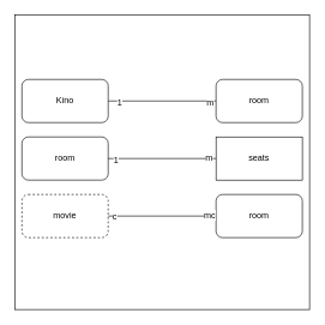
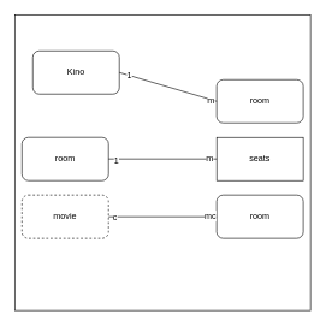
  <mxCell id="0" />
  <mxCell id="1" parent="0" />
  <mxCell id="2" value="" style="whiteSpace=wrap;html=1;aspect=fixed;" vertex="1" parent="1"><mxGeometry x="20" y="20" width="410" height="410" as="geometry" /></mxCell>
- <mxCell id="3" value="Kino" style="rounded=1;whiteSpace=wrap;html=1;" vertex="1" parent="1"><mxGeometry x="30" y="110" width="120" height="60" as="geometry" /></mxCell>
+ <mxCell id="3" value="Kino" style="rounded=1;whiteSpace=wrap;html=1;" vertex="1" parent="1"><mxGeometry x="45" y="70" width="120" height="60" as="geometry" /></mxCell>
  <mxCell id="4" value="room" style="rounded=1;whiteSpace=wrap;html=1;" vertex="1" parent="1"><mxGeometry x="300" y="110" width="120" height="60" as="geometry" /></mxCell>
  <mxCell id="5" value="" style="endArrow=none;html=1;exitX=1;exitY=0.5;exitDx=0;exitDy=0;entryX=0;entryY=0.5;entryDx=0;entryDy=0;" edge="1" parent="1" source="3" target="4"><mxGeometry width="50" height="50" relative="1" as="geometry"><mxPoint x="180" y="170" as="sourcePoint" /><mxPoint x="230" y="120" as="targetPoint" /><Array as="points" /></mxGeometry></mxCell>
  <mxCell id="6" value="1" style="text;html=1;resizable=0;points=[];align=center;verticalAlign=middle;labelBackgroundColor=#ffffff;" vertex="1" connectable="0" parent="5"><mxGeometry x="-0.796" y="-1" relative="1" as="geometry"><mxPoint as="offset" /></mxGeometry></mxCell>
  <mxCell id="7" value="m" style="text;html=1;resizable=0;points=[];align=center;verticalAlign=middle;labelBackgroundColor=#ffffff;" vertex="1" connectable="0" parent="5"><mxGeometry x="0.882" y="-1" relative="1" as="geometry"><mxPoint as="offset" /></mxGeometry></mxCell>
  <mxCell id="8" value="room" style="rounded=1;whiteSpace=wrap;html=1;" vertex="1" parent="1"><mxGeometry x="30" y="190" width="120" height="60" as="geometry" /></mxCell>
  <mxCell id="9" value="seats" style="whiteSpace=wrap;html=1;rounded=0;" vertex="1" parent="1"><mxGeometry x="300" y="190" width="120" height="60" as="geometry" /></mxCell>
  <mxCell id="10" value="" style="endArrow=none;html=1;exitX=0;exitY=0.5;exitDx=0;exitDy=0;entryX=1;entryY=0.5;entryDx=0;entryDy=0;" edge="1" parent="1" source="9" target="8"><mxGeometry width="50" height="50" relative="1" as="geometry"><mxPoint x="200" y="260" as="sourcePoint" /><mxPoint x="250" y="210" as="targetPoint" /></mxGeometry></mxCell>
  <mxCell id="11" value="1" style="text;html=1;resizable=0;points=[];align=center;verticalAlign=middle;labelBackgroundColor=#ffffff;" vertex="1" connectable="0" parent="10"><mxGeometry x="0.873" y="1" relative="1" as="geometry"><mxPoint as="offset" /></mxGeometry></mxCell>
  <mxCell id="12" value="m" style="text;html=1;resizable=0;points=[];align=center;verticalAlign=middle;labelBackgroundColor=#ffffff;" vertex="1" connectable="0" parent="10"><mxGeometry x="-0.86" y="-2" relative="1" as="geometry"><mxPoint as="offset" /></mxGeometry></mxCell>
  <mxCell id="13" value="movie" style="rounded=1;whiteSpace=wrap;html=1;dashed=1;" vertex="1" parent="1"><mxGeometry x="30" y="270" width="120" height="60" as="geometry" /></mxCell>
  <mxCell id="14" value="room" style="rounded=1;whiteSpace=wrap;html=1;" vertex="1" parent="1"><mxGeometry x="300" y="270" width="120" height="60" as="geometry" /></mxCell>
  <mxCell id="15" value="" style="endArrow=none;html=1;exitX=1;exitY=0.5;exitDx=0;exitDy=0;entryX=0;entryY=0.5;entryDx=0;entryDy=0;" edge="1" parent="1" source="13" target="14"><mxGeometry width="50" height="50" relative="1" as="geometry"><mxPoint x="190" y="330" as="sourcePoint" /><mxPoint x="240" y="280" as="targetPoint" /></mxGeometry></mxCell>
  <mxCell id="16" value="c" style="text;html=1;resizable=0;points=[];align=center;verticalAlign=middle;labelBackgroundColor=#ffffff;" vertex="1" connectable="0" parent="15"><mxGeometry x="-0.896" y="-1" relative="1" as="geometry"><mxPoint as="offset" /></mxGeometry></mxCell>
  <mxCell id="17" value="mc" style="text;html=1;resizable=0;points=[];align=center;verticalAlign=middle;labelBackgroundColor=#ffffff;" vertex="1" connectable="0" parent="15"><mxGeometry x="0.871" y="2" relative="1" as="geometry"><mxPoint as="offset" /></mxGeometry></mxCell>
